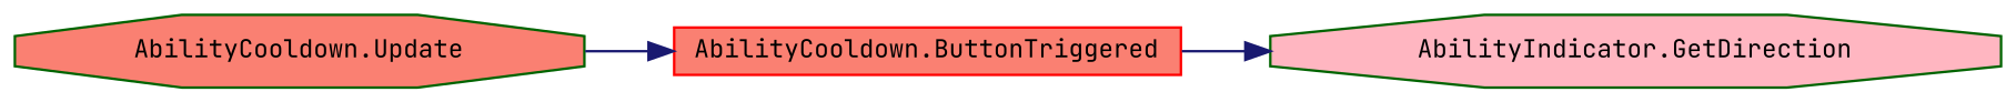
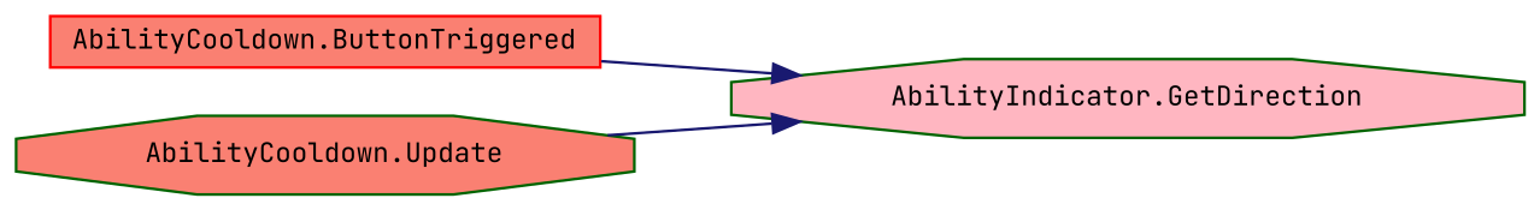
  digraph {
    fontname="JetBrains Mono"
    rankdir=RL
    node [color=darkgreen fillcolor=salmon fontname="JetBrains Mono" fontsize=10 shape=octagon style=filled]
    edge [color=midnightblue dir=back fontname="JetBrains Mono" fontsize=10 labelfontname=Helvetica labelfontsize=10 style=solid]
    n1 [fillcolor=lightpink fontcolor=black height=0.2 label="AbilityIndicator.GetDirection" width=0.4]
    n2 [color=red height=0.2 label="AbilityCooldown.ButtonTriggered" shape=box width=0.4]
    n3 [height=0.2 label="AbilityCooldown.Update" width=0.4]
    n1 -> n2
-   n2 -> n3
+   n1 -> n3
  }
